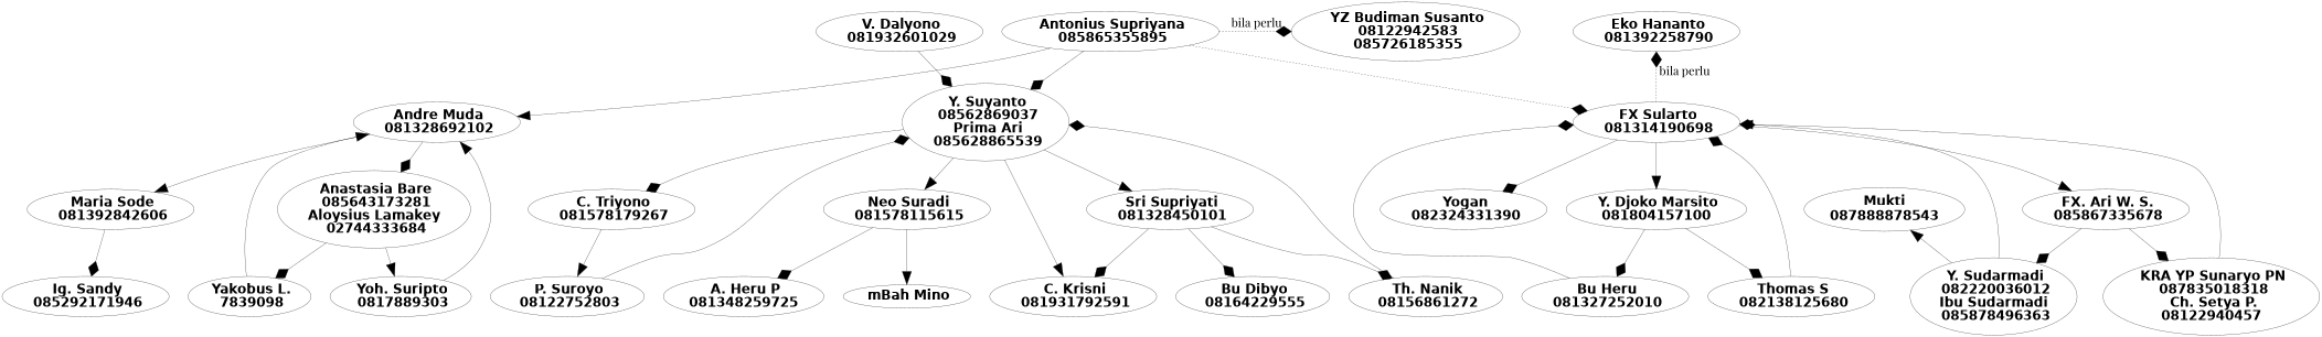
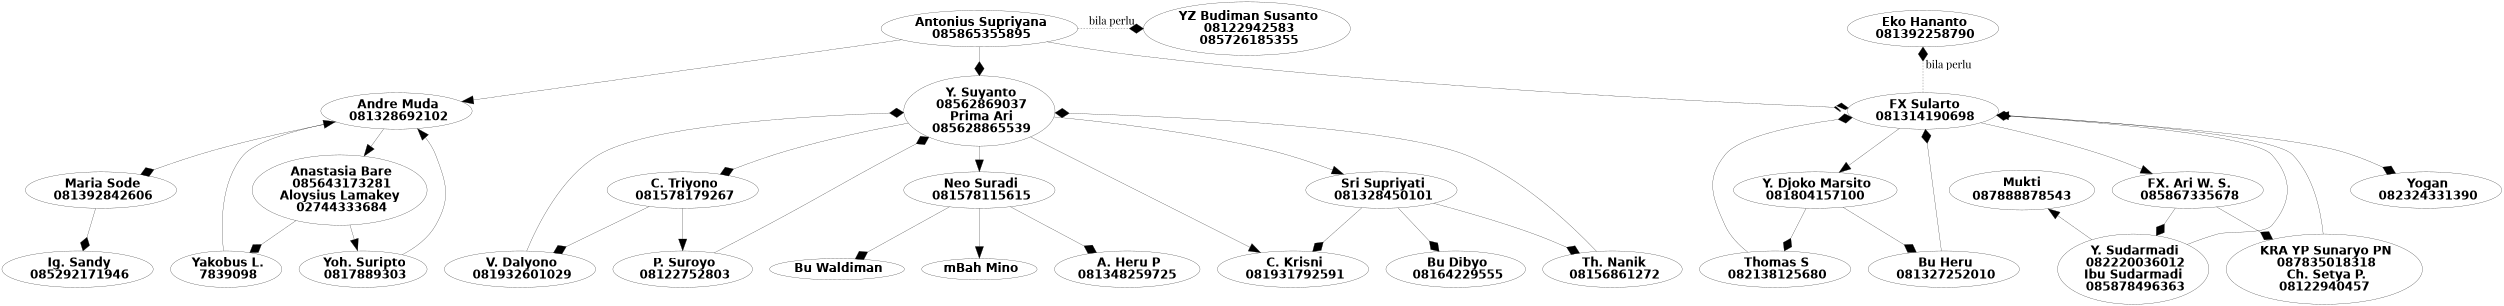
  digraph {
    fontname="Playfair Display"
    mindist=0.1
    minrank=0
    nodesep=1
    rankdir=TB
    node [fontname="Playfair Display" fontsize=50 shape=oval]
    edge [arrowhead=diamond arrowsize=5 fontname="Playfair Display" fontsize=45]
    n1 [label=< <FONT FACE="helvetica-bold">YZ Budiman Susanto<br /> 08122942583<br /> 085726185355</FONT>>]
    n2 [label=< <FONT FACE="helvetica-bold">Antonius Supriyana<br /> 085865355895</FONT>> root=true]
    n3 [label=< <FONT FACE="helvetica-bold">Eko Hananto<br /> 081392258790</FONT>>]
    n4 [label=< <FONT FACE="helvetica-bold">FX. Ari W. S.<br /> 085867335678</FONT>>]
    n5 [label=< <FONT FACE="helvetica-bold">Yogan<br /> 082324331390</FONT>>]
    n6 [label=<<FONT FACE="helvetica-bold">Mukti<br />087888878543</FONT>>]
    n7 [label=< <FONT FACE="helvetica-bold">Maria Sode<br /> 081392842606</FONT>>]
    n8 [label=< <FONT FACE="helvetica-bold">Neo Suradi<br /> 081578115615</FONT>>]
    n9 [label=< <FONT FACE="helvetica-bold">FX Sularto<br /> 081314190698</FONT>>]
    n10 [label=< <FONT FACE="helvetica-bold">Andre Muda<br /> 081328692102</FONT>>]
    n11 [label=< <FONT FACE="helvetica-bold">Y. Suyanto<br /> 08562869037<br /> Prima Ari<br /> 085628865539</FONT>>]
    n12 [label=< <FONT FACE="helvetica-bold">KRA YP Sunaryo PN<br /> 087835018318<br /> Ch. Setya P.<br /> 08122940457 </FONT>>]
    n13 [label=< <FONT FACE="helvetica-bold">Y. Sudarmadi<br /> 082220036012<br />Ibu Sudarmadi<br /> 085878496363</FONT>>]
    n14 [label=< <FONT FACE="helvetica-bold">Ig. Sandy<br /> 085292171946</FONT>>]
+   n15 [label=< <FONT FACE="helvetica-bold">Bu Waldiman</FONT>>]
    n16 [label=< <FONT FACE="helvetica-bold">mBah Mino</FONT>>]
    n17 [label=< <FONT FACE="helvetica-bold">A. Heru P<br />081348259725</FONT>>]
    n18 [label=< <FONT FACE="helvetica-bold">Y. Djoko Marsito<br />081804157100</FONT>>]
    n19 [label=< <FONT FACE="helvetica-bold">Anastasia Bare<br /> 085643173281<br />Aloysius Lamakey<br /> 02744333684</FONT>>]
    n20 [label=< <FONT FACE="helvetica-bold">Sri Supriyati<br /> 081328450101</FONT>>]
    n21 [label=< <FONT FACE="helvetica-bold">C. Triyono<br /> 081578179267</FONT>>]
    n22 [label=< <FONT FACE="helvetica-bold">C. Krisni<br /> 081931792591</FONT>>]
    n23 [label=< <FONT FACE="helvetica-bold">Bu Heru<br /> 081327252010</FONT>>]
    n24 [label=< <FONT FACE="helvetica-bold">Thomas S<br /> 082138125680</FONT>>]
    n25 [label=< <FONT FACE="helvetica-bold">Yakobus L.<br /> 7839098</FONT>>]
    n26 [label=< <FONT FACE="helvetica-bold">Yoh. Suripto<br /> 0817889303</FONT>>]
    n27 [label=< <FONT FACE="helvetica-bold">Bu Dibyo<br /> 08164229555</FONT>>]
    n28 [label=< <FONT FACE="helvetica-bold">Th. Nanik<br /> 08156861272</FONT>>]
    n29 [label=< <FONT FACE="helvetica-bold">P. Suroyo<br /> 08122752803</FONT>>]
    n30 [label=< <FONT FACE="helvetica-bold">V. Dalyono<br /> 081932601029</FONT>>]
    subgraph sub_1 {
      rank=same
      n1
      n2
      n3
    }
    subgraph sub_2 {
      rank=same
      n4
      n5
      n6
    }
    subgraph sub_3 {
      rank=same
      n7
      n8
    }
    subgraph sub_4 {
      rank=same
      n9
      n10
      n11
    }
    n2 -> n1 [label=< bila perlu> style=dashed]
-   n2 -> n9 [style=dashed]
+   n2 -> n9
    n2 -> n10 [arrowhead=normal]
    n2 -> n11
    n4 -> n12
    n4 -> n13
    n7 -> n14
+   n8 -> n15
    n8 -> n16 [arrowhead=normal]
    n8 -> n17
    n9 -> n3 [label=< bila perlu> style=dashed]
    n9 -> n4 [arrowhead=normal]
    n9 -> n5
    n9 -> n18 [arrowhead=normal]
-   n10 -> n7 [arrowhead=normal]
+   n10 -> n7
    n10 -> n11 [arrowhead=open color=white]
-   n10 -> n19
+   n10 -> n19 [arrowhead=normal]
    n11 -> n8 [arrowhead=normal]
    n11 -> n9 [arrowhead=open color=white]
    n11 -> n20 [arrowhead=normal]
    n11 -> n21
    n11 -> n22 [arrowhead=normal]
    n12 -> n9 [arrowhead=normal]
    n13 -> n6 [arrowhead=normal]
    n13 -> n9
    n18 -> n23
    n18 -> n24
    n19 -> n25
    n19 -> n26 [arrowhead=normal]
    n20 -> n22
    n20 -> n27
    n20 -> n28
    n21 -> n29 [arrowhead=normal]
+   n21 -> n30
    n23 -> n9
    n24 -> n9
    n25 -> n10 [arrowhead=normal]
    n26 -> n10 [arrowhead=normal]
    n28 -> n11
    n29 -> n11
    n30 -> n11
  }
